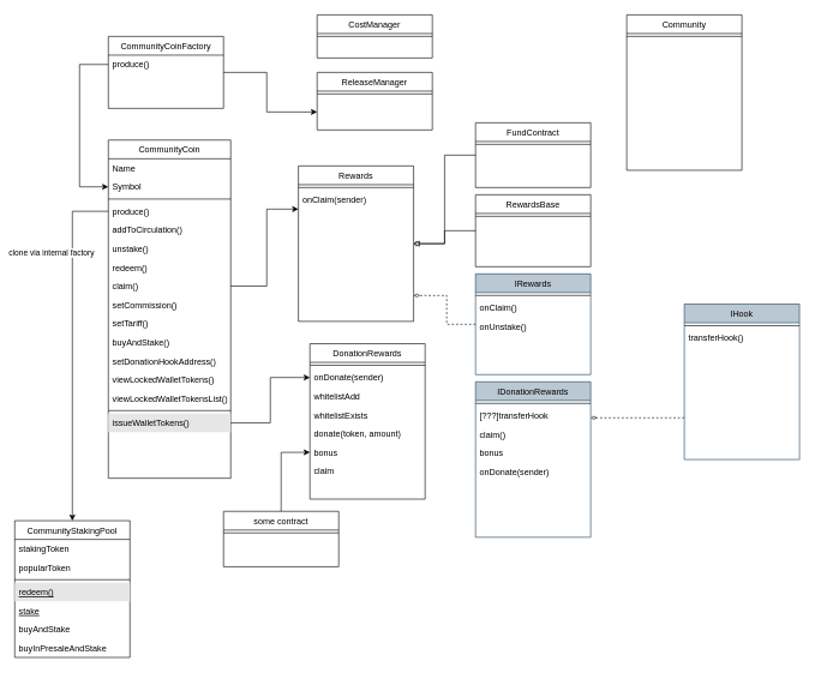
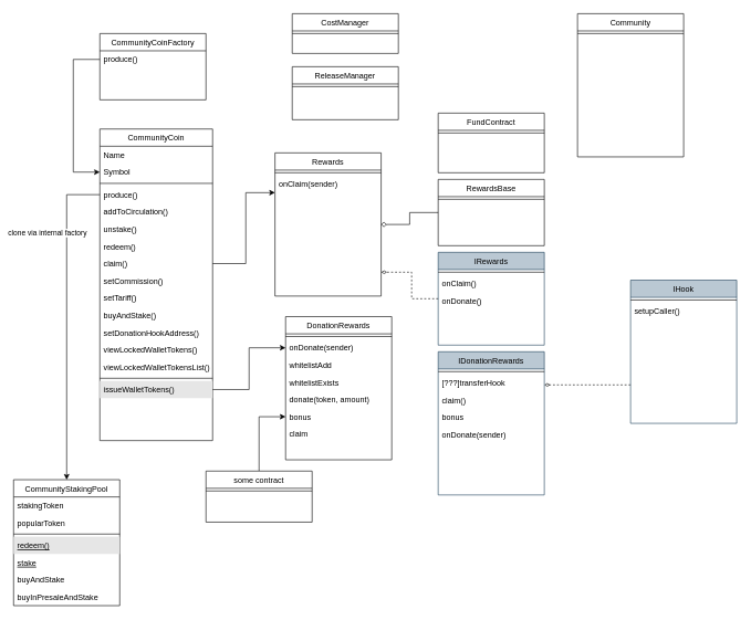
  <mxCell id="0" />
  <mxCell id="1" parent="0" />
  <mxCell id="2" value="CommunityCoin" style="swimlane;fontStyle=0;align=center;verticalAlign=top;childLayout=stackLayout;horizontal=1;startSize=26;horizontalStack=0;resizeParent=1;resizeLast=0;collapsible=1;marginBottom=0;rounded=0;shadow=0;strokeWidth=1;" parent="1" vertex="1"><mxGeometry x="150" y="194" width="170" height="470" as="geometry"><mxRectangle x="230" y="140" width="160" height="26" as="alternateBounds" /></mxGeometry></mxCell>
  <mxCell id="3" value="Name" style="text;align=left;verticalAlign=top;spacingLeft=4;spacingRight=4;overflow=hidden;rotatable=0;points=[[0,0.5],[1,0.5]];portConstraint=eastwest;" parent="2" vertex="1"><mxGeometry y="26" width="170" height="26" as="geometry" /></mxCell>
  <mxCell id="4" value="Symbol" style="text;align=left;verticalAlign=top;spacingLeft=4;spacingRight=4;overflow=hidden;rotatable=0;points=[[0,0.5],[1,0.5]];portConstraint=eastwest;rounded=0;shadow=0;html=0;" parent="2" vertex="1"><mxGeometry y="52" width="170" height="26" as="geometry" /></mxCell>
  <mxCell id="5" style="line;html=1;strokeWidth=1;align=left;verticalAlign=middle;spacingTop=-1;spacingLeft=3;spacingRight=3;rotatable=0;labelPosition=right;points=[];portConstraint=eastwest;" vertex="1" parent="2"><mxGeometry y="78" width="170" height="8" as="geometry" /></mxCell>
  <mxCell id="6" value="produce()" style="text;align=left;verticalAlign=top;spacingLeft=4;spacingRight=4;overflow=hidden;rotatable=0;points=[[0,0.5],[1,0.5]];portConstraint=eastwest;" vertex="1" parent="2"><mxGeometry y="86" width="170" height="26" as="geometry" /></mxCell>
  <mxCell id="7" value="addToCirculation()" style="text;align=left;verticalAlign=top;spacingLeft=4;spacingRight=4;overflow=hidden;rotatable=0;points=[[0,0.5],[1,0.5]];portConstraint=eastwest;fillColor=none;" vertex="1" parent="2"><mxGeometry y="112" width="170" height="26" as="geometry" /></mxCell>
  <mxCell id="8" value="unstake()" style="text;align=left;verticalAlign=top;spacingLeft=4;spacingRight=4;overflow=hidden;rotatable=0;points=[[0,0.5],[1,0.5]];portConstraint=eastwest;fillColor=none;" vertex="1" parent="2"><mxGeometry y="138" width="170" height="26" as="geometry" /></mxCell>
  <mxCell id="9" value="redeem()" style="text;align=left;verticalAlign=top;spacingLeft=4;spacingRight=4;overflow=hidden;rotatable=0;points=[[0,0.5],[1,0.5]];portConstraint=eastwest;fillColor=none;" vertex="1" parent="2"><mxGeometry y="164" width="170" height="26" as="geometry" /></mxCell>
  <mxCell id="10" value="claim()" style="text;align=left;verticalAlign=top;spacingLeft=4;spacingRight=4;overflow=hidden;rotatable=0;points=[[0,0.5],[1,0.5]];portConstraint=eastwest;fillColor=none;" vertex="1" parent="2"><mxGeometry y="190" width="170" height="26" as="geometry" /></mxCell>
  <mxCell id="11" value="setCommission()" style="text;align=left;verticalAlign=top;spacingLeft=4;spacingRight=4;overflow=hidden;rotatable=0;points=[[0,0.5],[1,0.5]];portConstraint=eastwest;fillColor=none;" vertex="1" parent="2"><mxGeometry y="216" width="170" height="26" as="geometry" /></mxCell>
  <mxCell id="12" value="setTariff()" style="text;align=left;verticalAlign=top;spacingLeft=4;spacingRight=4;overflow=hidden;rotatable=0;points=[[0,0.5],[1,0.5]];portConstraint=eastwest;fillColor=none;" vertex="1" parent="2"><mxGeometry y="242" width="170" height="26" as="geometry" /></mxCell>
  <mxCell id="13" value="buyAndStake()" style="text;align=left;verticalAlign=top;spacingLeft=4;spacingRight=4;overflow=hidden;rotatable=0;points=[[0,0.5],[1,0.5]];portConstraint=eastwest;fillColor=none;" vertex="1" parent="2"><mxGeometry y="268" width="170" height="26" as="geometry" /></mxCell>
  <mxCell id="14" value="setDonationHookAddress()" style="text;align=left;verticalAlign=top;spacingLeft=4;spacingRight=4;overflow=hidden;rotatable=0;points=[[0,0.5],[1,0.5]];portConstraint=eastwest;fillColor=none;" vertex="1" parent="2"><mxGeometry y="294" width="170" height="26" as="geometry" /></mxCell>
  <mxCell id="15" value="viewLockedWalletTokens()" style="text;align=left;verticalAlign=top;spacingLeft=4;spacingRight=4;overflow=hidden;rotatable=0;points=[[0,0.5],[1,0.5]];portConstraint=eastwest;fillColor=none;" vertex="1" parent="2"><mxGeometry y="320" width="170" height="26" as="geometry" /></mxCell>
  <mxCell id="16" value="viewLockedWalletTokensList()" style="text;align=left;verticalAlign=top;spacingLeft=4;spacingRight=4;overflow=hidden;rotatable=0;points=[[0,0.5],[1,0.5]];portConstraint=eastwest;fillColor=none;" vertex="1" parent="2"><mxGeometry y="346" width="170" height="26" as="geometry" /></mxCell>
  <mxCell id="17" value="" style="line;html=1;strokeWidth=1;align=left;verticalAlign=middle;spacingTop=-1;spacingLeft=3;spacingRight=3;rotatable=0;labelPosition=right;points=[];portConstraint=eastwest;" parent="2" vertex="1"><mxGeometry y="372" width="170" height="8" as="geometry" /></mxCell>
  <mxCell id="18" value="issueWalletTokens()" style="text;align=left;verticalAlign=top;spacingLeft=4;spacingRight=4;overflow=hidden;rotatable=0;points=[[0,0.5],[1,0.5]];portConstraint=eastwest;fillColor=#E6E6E6;" vertex="1" parent="2"><mxGeometry y="380" width="170" height="26" as="geometry" /></mxCell>
  <mxCell id="19" style="text;align=left;verticalAlign=top;spacingLeft=4;spacingRight=4;overflow=hidden;rotatable=0;points=[[0,0.5],[1,0.5]];portConstraint=eastwest;fillColor=none;" vertex="1" parent="2"><mxGeometry y="406" width="170" height="64" as="geometry" /></mxCell>
  <mxCell id="20" value="CommunityStakingPool" style="swimlane;fontStyle=0;align=center;verticalAlign=top;childLayout=stackLayout;horizontal=1;startSize=26;horizontalStack=0;resizeParent=1;resizeLast=0;collapsible=1;marginBottom=0;rounded=0;shadow=0;strokeWidth=1;" parent="1" vertex="1"><mxGeometry x="20" y="723" width="160" height="190" as="geometry"><mxRectangle x="130" y="380" width="160" height="26" as="alternateBounds" /></mxGeometry></mxCell>
  <mxCell id="21" value="stakingToken" style="text;align=left;verticalAlign=top;spacingLeft=4;spacingRight=4;overflow=hidden;rotatable=0;points=[[0,0.5],[1,0.5]];portConstraint=eastwest;rounded=0;shadow=0;html=0;" parent="20" vertex="1"><mxGeometry y="26" width="160" height="26" as="geometry" /></mxCell>
  <mxCell id="22" value="popularToken" style="text;align=left;verticalAlign=top;spacingLeft=4;spacingRight=4;overflow=hidden;rotatable=0;points=[[0,0.5],[1,0.5]];portConstraint=eastwest;rounded=0;shadow=0;html=0;" vertex="1" parent="20"><mxGeometry y="52" width="160" height="26" as="geometry" /></mxCell>
  <mxCell id="23" value="" style="line;html=1;strokeWidth=1;align=left;verticalAlign=middle;spacingTop=-1;spacingLeft=3;spacingRight=3;rotatable=0;labelPosition=right;points=[];portConstraint=eastwest;" parent="20" vertex="1"><mxGeometry y="78" width="160" height="8" as="geometry" /></mxCell>
  <mxCell id="24" value="redeem()" style="text;align=left;verticalAlign=top;spacingLeft=4;spacingRight=4;overflow=hidden;rotatable=0;points=[[0,0.5],[1,0.5]];portConstraint=eastwest;fontStyle=4;labelBackgroundColor=#E6E6E6;fillColor=#E6E6E6;" parent="20" vertex="1"><mxGeometry y="86" width="160" height="26" as="geometry" /></mxCell>
  <mxCell id="25" value="stake" style="text;align=left;verticalAlign=top;spacingLeft=4;spacingRight=4;overflow=hidden;rotatable=0;points=[[0,0.5],[1,0.5]];portConstraint=eastwest;fontStyle=4" vertex="1" parent="20"><mxGeometry y="112" width="160" height="26" as="geometry" /></mxCell>
  <mxCell id="26" value="buyAndStake" style="text;align=left;verticalAlign=top;spacingLeft=4;spacingRight=4;overflow=hidden;rotatable=0;points=[[0,0.5],[1,0.5]];portConstraint=eastwest;" parent="20" vertex="1"><mxGeometry y="138" width="160" height="26" as="geometry" /></mxCell>
  <mxCell id="27" value="buyInPresaleAndStake" style="text;align=left;verticalAlign=top;spacingLeft=4;spacingRight=4;overflow=hidden;rotatable=0;points=[[0,0.5],[1,0.5]];portConstraint=eastwest;" vertex="1" parent="20"><mxGeometry y="164" width="160" height="26" as="geometry" /></mxCell>
  <mxCell id="28" value="Community" style="swimlane;fontStyle=0;align=center;verticalAlign=top;childLayout=stackLayout;horizontal=1;startSize=26;horizontalStack=0;resizeParent=1;resizeLast=0;collapsible=1;marginBottom=0;rounded=0;shadow=0;strokeWidth=1;" parent="1" vertex="1"><mxGeometry x="870" y="20" width="160" height="216" as="geometry"><mxRectangle x="550" y="140" width="160" height="26" as="alternateBounds" /></mxGeometry></mxCell>
  <mxCell id="29" value="" style="line;html=1;strokeWidth=1;align=left;verticalAlign=middle;spacingTop=-1;spacingLeft=3;spacingRight=3;rotatable=0;labelPosition=right;points=[];portConstraint=eastwest;" parent="28" vertex="1"><mxGeometry y="26" width="160" height="8" as="geometry" /></mxCell>
  <mxCell id="30" value="CostManager" style="swimlane;fontStyle=0;align=center;verticalAlign=top;childLayout=stackLayout;horizontal=1;startSize=26;horizontalStack=0;resizeParent=1;resizeLast=0;collapsible=1;marginBottom=0;rounded=0;shadow=0;strokeWidth=1;" vertex="1" parent="1"><mxGeometry x="440" y="20" width="160" height="60" as="geometry"><mxRectangle x="550" y="140" width="160" height="26" as="alternateBounds" /></mxGeometry></mxCell>
  <mxCell id="31" value="" style="line;html=1;strokeWidth=1;align=left;verticalAlign=middle;spacingTop=-1;spacingLeft=3;spacingRight=3;rotatable=0;labelPosition=right;points=[];portConstraint=eastwest;" vertex="1" parent="30"><mxGeometry y="26" width="160" height="8" as="geometry" /></mxCell>
  <mxCell id="32" value="ReleaseManager" style="swimlane;fontStyle=0;align=center;verticalAlign=top;childLayout=stackLayout;horizontal=1;startSize=26;horizontalStack=0;resizeParent=1;resizeLast=0;collapsible=1;marginBottom=0;rounded=0;shadow=0;strokeWidth=1;" vertex="1" parent="1"><mxGeometry x="440" y="100" width="160" height="80" as="geometry"><mxRectangle x="550" y="140" width="160" height="26" as="alternateBounds" /></mxGeometry></mxCell>
  <mxCell id="33" value="" style="line;html=1;strokeWidth=1;align=left;verticalAlign=middle;spacingTop=-1;spacingLeft=3;spacingRight=3;rotatable=0;labelPosition=right;points=[];portConstraint=eastwest;" vertex="1" parent="32"><mxGeometry y="26" width="160" height="8" as="geometry" /></mxCell>
- <mxCell id="34" style="edgeStyle=orthogonalEdgeStyle;rounded=0;orthogonalLoop=1;jettySize=auto;html=1;" edge="1" parent="1" source="35" target="32"><mxGeometry relative="1" as="geometry"><Array as="points"><mxPoint x="370" y="100" /><mxPoint x="370" y="155" /></Array></mxGeometry></mxCell>
  <mxCell id="35" value="CommunityCoinFactory" style="swimlane;fontStyle=0;align=center;verticalAlign=top;childLayout=stackLayout;horizontal=1;startSize=26;horizontalStack=0;resizeParent=1;resizeLast=0;collapsible=1;marginBottom=0;rounded=0;shadow=0;strokeWidth=1;" vertex="1" parent="1"><mxGeometry x="150" y="50" width="160" height="100" as="geometry"><mxRectangle x="310" y="210" width="160" height="26" as="alternateBounds" /></mxGeometry></mxCell>
  <mxCell id="36" value="produce()" style="text;align=left;verticalAlign=top;spacingLeft=4;spacingRight=4;overflow=hidden;rotatable=0;points=[[0,0.5],[1,0.5]];portConstraint=eastwest;" vertex="1" parent="35"><mxGeometry y="26" width="160" height="26" as="geometry" /></mxCell>
  <mxCell id="37" style="edgeStyle=orthogonalEdgeStyle;rounded=0;orthogonalLoop=1;jettySize=auto;html=1;" edge="1" parent="1" source="36" target="2"><mxGeometry relative="1" as="geometry"><Array as="points"><mxPoint x="110" y="89" /><mxPoint x="110" y="259" /></Array></mxGeometry></mxCell>
  <mxCell id="38" style="edgeStyle=orthogonalEdgeStyle;rounded=0;orthogonalLoop=1;jettySize=auto;html=1;" edge="1" parent="1" source="6" target="20"><mxGeometry relative="1" as="geometry"><Array as="points"><mxPoint x="100" y="293" /></Array></mxGeometry></mxCell>
  <mxCell id="39" value="clone via internal factory" style="edgeLabel;html=1;align=center;verticalAlign=middle;resizable=0;points=[];" vertex="1" connectable="0" parent="38"><mxGeometry x="0.147" y="3" relative="1" as="geometry"><mxPoint x="-33" y="-168" as="offset" /></mxGeometry></mxCell>
  <mxCell id="40" value="Rewards" style="swimlane;fontStyle=0;align=center;verticalAlign=top;childLayout=stackLayout;horizontal=1;startSize=26;horizontalStack=0;resizeParent=1;resizeLast=0;collapsible=1;marginBottom=0;rounded=0;shadow=0;strokeWidth=1;" vertex="1" parent="1"><mxGeometry x="414" y="230" width="160" height="216" as="geometry"><mxRectangle x="550" y="140" width="160" height="26" as="alternateBounds" /></mxGeometry></mxCell>
  <mxCell id="41" value="" style="line;html=1;strokeWidth=1;align=left;verticalAlign=middle;spacingTop=-1;spacingLeft=3;spacingRight=3;rotatable=0;labelPosition=right;points=[];portConstraint=eastwest;" vertex="1" parent="40"><mxGeometry y="26" width="160" height="8" as="geometry" /></mxCell>
  <mxCell id="42" value="onClaim(sender)" style="text;align=left;verticalAlign=top;spacingLeft=4;spacingRight=4;overflow=hidden;rotatable=0;points=[[0,0.5],[1,0.5]];portConstraint=eastwest;" vertex="1" parent="40"><mxGeometry y="34" width="160" height="26" as="geometry" /></mxCell>
  <mxCell id="43" style="edgeStyle=orthogonalEdgeStyle;rounded=0;orthogonalLoop=1;jettySize=auto;html=1;endArrow=diamondThin;endFill=0;dashed=1;" edge="1" parent="1" source="44" target="56"><mxGeometry relative="1" as="geometry"><Array as="points"><mxPoint x="920" y="580" /><mxPoint x="920" y="580" /></Array></mxGeometry></mxCell>
  <mxCell id="44" value="IHook" style="swimlane;fontStyle=0;align=center;verticalAlign=top;childLayout=stackLayout;horizontal=1;startSize=26;horizontalStack=0;resizeParent=1;resizeLast=0;collapsible=1;marginBottom=0;rounded=0;shadow=0;strokeWidth=1;fillColor=#bac8d3;strokeColor=#23445d;" vertex="1" parent="1"><mxGeometry x="950" y="422" width="160" height="216" as="geometry"><mxRectangle x="550" y="140" width="160" height="26" as="alternateBounds" /></mxGeometry></mxCell>
  <mxCell id="45" value="" style="line;html=1;strokeWidth=1;align=left;verticalAlign=middle;spacingTop=-1;spacingLeft=3;spacingRight=3;rotatable=0;labelPosition=right;points=[];portConstraint=eastwest;" vertex="1" parent="44"><mxGeometry y="26" width="160" height="8" as="geometry" /></mxCell>
- <mxCell id="46" value="transferHook()" style="text;align=left;verticalAlign=top;spacingLeft=4;spacingRight=4;overflow=hidden;rotatable=0;points=[[0,0.5],[1,0.5]];portConstraint=eastwest;" vertex="1" parent="44"><mxGeometry y="34" width="160" height="26" as="geometry" /></mxCell>
+ <mxCell id="46" value="setupCaller()" style="text;align=left;verticalAlign=top;spacingLeft=4;spacingRight=4;overflow=hidden;rotatable=0;points=[[0,0.5],[1,0.5]];portConstraint=eastwest;" vertex="1" parent="44"><mxGeometry y="34" width="160" height="26" as="geometry" /></mxCell>
  <mxCell id="47" style="edgeStyle=orthogonalEdgeStyle;rounded=0;orthogonalLoop=1;jettySize=auto;html=1;" edge="1" parent="1" source="10" target="42"><mxGeometry relative="1" as="geometry"><Array as="points"><mxPoint x="370" y="397" /><mxPoint x="370" y="290" /></Array></mxGeometry></mxCell>
  <mxCell id="48" value="DonationRewards" style="swimlane;fontStyle=0;align=center;verticalAlign=top;childLayout=stackLayout;horizontal=1;startSize=26;horizontalStack=0;resizeParent=1;resizeLast=0;collapsible=1;marginBottom=0;rounded=0;shadow=0;strokeWidth=1;" vertex="1" parent="1"><mxGeometry x="430" y="477" width="160" height="216" as="geometry"><mxRectangle x="550" y="140" width="160" height="26" as="alternateBounds" /></mxGeometry></mxCell>
  <mxCell id="49" value="" style="line;html=1;strokeWidth=1;align=left;verticalAlign=middle;spacingTop=-1;spacingLeft=3;spacingRight=3;rotatable=0;labelPosition=right;points=[];portConstraint=eastwest;" vertex="1" parent="48"><mxGeometry y="26" width="160" height="8" as="geometry" /></mxCell>
  <mxCell id="50" value="onDonate(sender)" style="text;align=left;verticalAlign=top;spacingLeft=4;spacingRight=4;overflow=hidden;rotatable=0;points=[[0,0.5],[1,0.5]];portConstraint=eastwest;" vertex="1" parent="48"><mxGeometry y="34" width="160" height="26" as="geometry" /></mxCell>
  <mxCell id="51" value="whitelistAdd" style="text;align=left;verticalAlign=top;spacingLeft=4;spacingRight=4;overflow=hidden;rotatable=0;points=[[0,0.5],[1,0.5]];portConstraint=eastwest;" vertex="1" parent="48"><mxGeometry y="60" width="160" height="26" as="geometry" /></mxCell>
  <mxCell id="52" value="whitelistExists" style="text;align=left;verticalAlign=top;spacingLeft=4;spacingRight=4;overflow=hidden;rotatable=0;points=[[0,0.5],[1,0.5]];portConstraint=eastwest;" vertex="1" parent="48"><mxGeometry y="86" width="160" height="26" as="geometry" /></mxCell>
  <mxCell id="53" value="donate(token, amount)" style="text;align=left;verticalAlign=top;spacingLeft=4;spacingRight=4;overflow=hidden;rotatable=0;points=[[0,0.5],[1,0.5]];portConstraint=eastwest;" vertex="1" parent="48"><mxGeometry y="112" width="160" height="26" as="geometry" /></mxCell>
  <mxCell id="54" value="bonus&#10;" style="text;align=left;verticalAlign=top;spacingLeft=4;spacingRight=4;overflow=hidden;rotatable=0;points=[[0,0.5],[1,0.5]];portConstraint=eastwest;" vertex="1" parent="48"><mxGeometry y="138" width="160" height="26" as="geometry" /></mxCell>
  <mxCell id="55" value="claim" style="text;align=left;verticalAlign=top;spacingLeft=4;spacingRight=4;overflow=hidden;rotatable=0;points=[[0,0.5],[1,0.5]];portConstraint=eastwest;" vertex="1" parent="48"><mxGeometry y="164" width="160" height="26" as="geometry" /></mxCell>
  <mxCell id="56" value="IDonationRewards" style="swimlane;fontStyle=0;align=center;verticalAlign=top;childLayout=stackLayout;horizontal=1;startSize=26;horizontalStack=0;resizeParent=1;resizeLast=0;collapsible=1;marginBottom=0;rounded=0;shadow=0;strokeWidth=1;fillColor=#bac8d3;strokeColor=#23445d;" vertex="1" parent="1"><mxGeometry x="660" y="530" width="160" height="216" as="geometry"><mxRectangle x="550" y="140" width="160" height="26" as="alternateBounds" /></mxGeometry></mxCell>
  <mxCell id="57" value="" style="line;html=1;strokeWidth=1;align=left;verticalAlign=middle;spacingTop=-1;spacingLeft=3;spacingRight=3;rotatable=0;labelPosition=right;points=[];portConstraint=eastwest;" vertex="1" parent="56"><mxGeometry y="26" width="160" height="8" as="geometry" /></mxCell>
  <mxCell id="58" value="[???]transferHook" style="text;align=left;verticalAlign=top;spacingLeft=4;spacingRight=4;overflow=hidden;rotatable=0;points=[[0,0.5],[1,0.5]];portConstraint=eastwest;" vertex="1" parent="56"><mxGeometry y="34" width="160" height="26" as="geometry" /></mxCell>
  <mxCell id="59" value="claim()" style="text;align=left;verticalAlign=top;spacingLeft=4;spacingRight=4;overflow=hidden;rotatable=0;points=[[0,0.5],[1,0.5]];portConstraint=eastwest;" vertex="1" parent="56"><mxGeometry y="60" width="160" height="26" as="geometry" /></mxCell>
  <mxCell id="60" value="bonus" style="text;align=left;verticalAlign=top;spacingLeft=4;spacingRight=4;overflow=hidden;rotatable=0;points=[[0,0.5],[1,0.5]];portConstraint=eastwest;" vertex="1" parent="56"><mxGeometry y="86" width="160" height="26" as="geometry" /></mxCell>
  <mxCell id="61" value="onDonate(sender)" style="text;align=left;verticalAlign=top;spacingLeft=4;spacingRight=4;overflow=hidden;rotatable=0;points=[[0,0.5],[1,0.5]];portConstraint=eastwest;" vertex="1" parent="56"><mxGeometry y="112" width="160" height="26" as="geometry" /></mxCell>
  <mxCell id="62" style="edgeStyle=orthogonalEdgeStyle;rounded=0;orthogonalLoop=1;jettySize=auto;html=1;endArrow=diamondThin;dashed=1;endFill=0;" edge="1" parent="1" source="63" target="40"><mxGeometry relative="1" as="geometry"><Array as="points"><mxPoint x="620" y="450" /><mxPoint x="620" y="410" /></Array></mxGeometry></mxCell>
  <mxCell id="63" value="IRewards" style="swimlane;fontStyle=0;align=center;verticalAlign=top;childLayout=stackLayout;horizontal=1;startSize=26;horizontalStack=0;resizeParent=1;resizeLast=0;collapsible=1;marginBottom=0;rounded=0;shadow=0;strokeWidth=1;fillColor=#bac8d3;strokeColor=#23445d;" vertex="1" parent="1"><mxGeometry x="660" y="380" width="160" height="140" as="geometry"><mxRectangle x="550" y="140" width="160" height="26" as="alternateBounds" /></mxGeometry></mxCell>
  <mxCell id="64" value="" style="line;html=1;strokeWidth=1;align=left;verticalAlign=middle;spacingTop=-1;spacingLeft=3;spacingRight=3;rotatable=0;labelPosition=right;points=[];portConstraint=eastwest;" vertex="1" parent="63"><mxGeometry y="26" width="160" height="8" as="geometry" /></mxCell>
  <mxCell id="65" value="onClaim()" style="text;align=left;verticalAlign=top;spacingLeft=4;spacingRight=4;overflow=hidden;rotatable=0;points=[[0,0.5],[1,0.5]];portConstraint=eastwest;" vertex="1" parent="63"><mxGeometry y="34" width="160" height="26" as="geometry" /></mxCell>
- <mxCell id="66" value="onUnstake()" style="text;align=left;verticalAlign=top;spacingLeft=4;spacingRight=4;overflow=hidden;rotatable=0;points=[[0,0.5],[1,0.5]];portConstraint=eastwest;" vertex="1" parent="63"><mxGeometry y="60" width="160" height="26" as="geometry" /></mxCell>
- <mxCell id="67" style="edgeStyle=orthogonalEdgeStyle;rounded=0;orthogonalLoop=1;jettySize=auto;html=1;endArrow=block;endFill=0;" edge="1" parent="1" source="68" target="40"><mxGeometry relative="1" as="geometry"><mxPoint x="520" y="978" as="targetPoint" /></mxGeometry></mxCell>
+ <mxCell id="66" value="onDonate()" style="text;align=left;verticalAlign=top;spacingLeft=4;spacingRight=4;overflow=hidden;rotatable=0;points=[[0,0.5],[1,0.5]];portConstraint=eastwest;" vertex="1" parent="63"><mxGeometry y="60" width="160" height="26" as="geometry" /></mxCell>
  <mxCell id="68" value="FundContract" style="swimlane;fontStyle=0;align=center;verticalAlign=top;childLayout=stackLayout;horizontal=1;startSize=26;horizontalStack=0;resizeParent=1;resizeLast=0;collapsible=1;marginBottom=0;rounded=0;shadow=0;strokeWidth=1;" vertex="1" parent="1"><mxGeometry x="660" y="170" width="160" height="90" as="geometry"><mxRectangle x="550" y="140" width="160" height="26" as="alternateBounds" /></mxGeometry></mxCell>
  <mxCell id="69" value="" style="line;html=1;strokeWidth=1;align=left;verticalAlign=middle;spacingTop=-1;spacingLeft=3;spacingRight=3;rotatable=0;labelPosition=right;points=[];portConstraint=eastwest;" vertex="1" parent="68"><mxGeometry y="26" width="160" height="8" as="geometry" /></mxCell>
  <mxCell id="70" style="edgeStyle=orthogonalEdgeStyle;rounded=0;orthogonalLoop=1;jettySize=auto;html=1;" edge="1" parent="1" source="71" target="54"><mxGeometry relative="1" as="geometry" /></mxCell>
  <mxCell id="71" value="some contract" style="swimlane;fontStyle=0;align=center;verticalAlign=top;childLayout=stackLayout;horizontal=1;startSize=26;horizontalStack=0;resizeParent=1;resizeLast=0;collapsible=1;marginBottom=0;rounded=0;shadow=0;strokeWidth=1;" vertex="1" parent="1"><mxGeometry x="310" y="710" width="160" height="77" as="geometry"><mxRectangle x="550" y="140" width="160" height="26" as="alternateBounds" /></mxGeometry></mxCell>
  <mxCell id="72" value="" style="line;html=1;strokeWidth=1;align=left;verticalAlign=middle;spacingTop=-1;spacingLeft=3;spacingRight=3;rotatable=0;labelPosition=right;points=[];portConstraint=eastwest;" vertex="1" parent="71"><mxGeometry y="26" width="160" height="8" as="geometry" /></mxCell>
  <mxCell id="73" style="edgeStyle=orthogonalEdgeStyle;rounded=0;orthogonalLoop=1;jettySize=auto;html=1;endArrow=diamond;endFill=0;" edge="1" parent="1" source="74" target="40"><mxGeometry relative="1" as="geometry" /></mxCell>
  <mxCell id="74" value="RewardsBase" style="swimlane;fontStyle=0;align=center;verticalAlign=top;childLayout=stackLayout;horizontal=1;startSize=26;horizontalStack=0;resizeParent=1;resizeLast=0;collapsible=1;marginBottom=0;rounded=0;shadow=0;strokeWidth=1;" vertex="1" parent="1"><mxGeometry x="660" y="270" width="160" height="100" as="geometry"><mxRectangle x="550" y="140" width="160" height="26" as="alternateBounds" /></mxGeometry></mxCell>
  <mxCell id="75" value="" style="line;html=1;strokeWidth=1;align=left;verticalAlign=middle;spacingTop=-1;spacingLeft=3;spacingRight=3;rotatable=0;labelPosition=right;points=[];portConstraint=eastwest;" vertex="1" parent="74"><mxGeometry y="26" width="160" height="8" as="geometry" /></mxCell>
  <mxCell id="76" style="edgeStyle=orthogonalEdgeStyle;rounded=0;orthogonalLoop=1;jettySize=auto;html=1;" edge="1" parent="1" source="18" target="50"><mxGeometry relative="1" as="geometry" /></mxCell>
